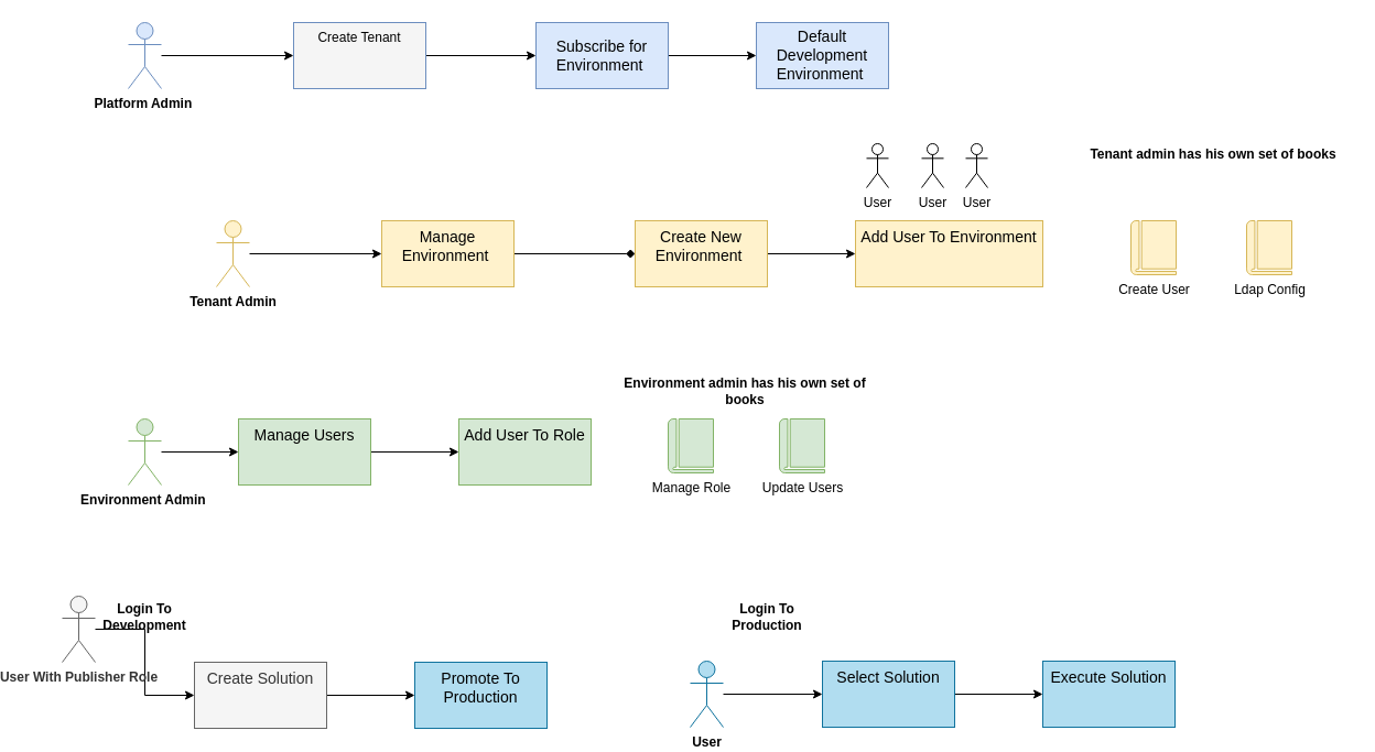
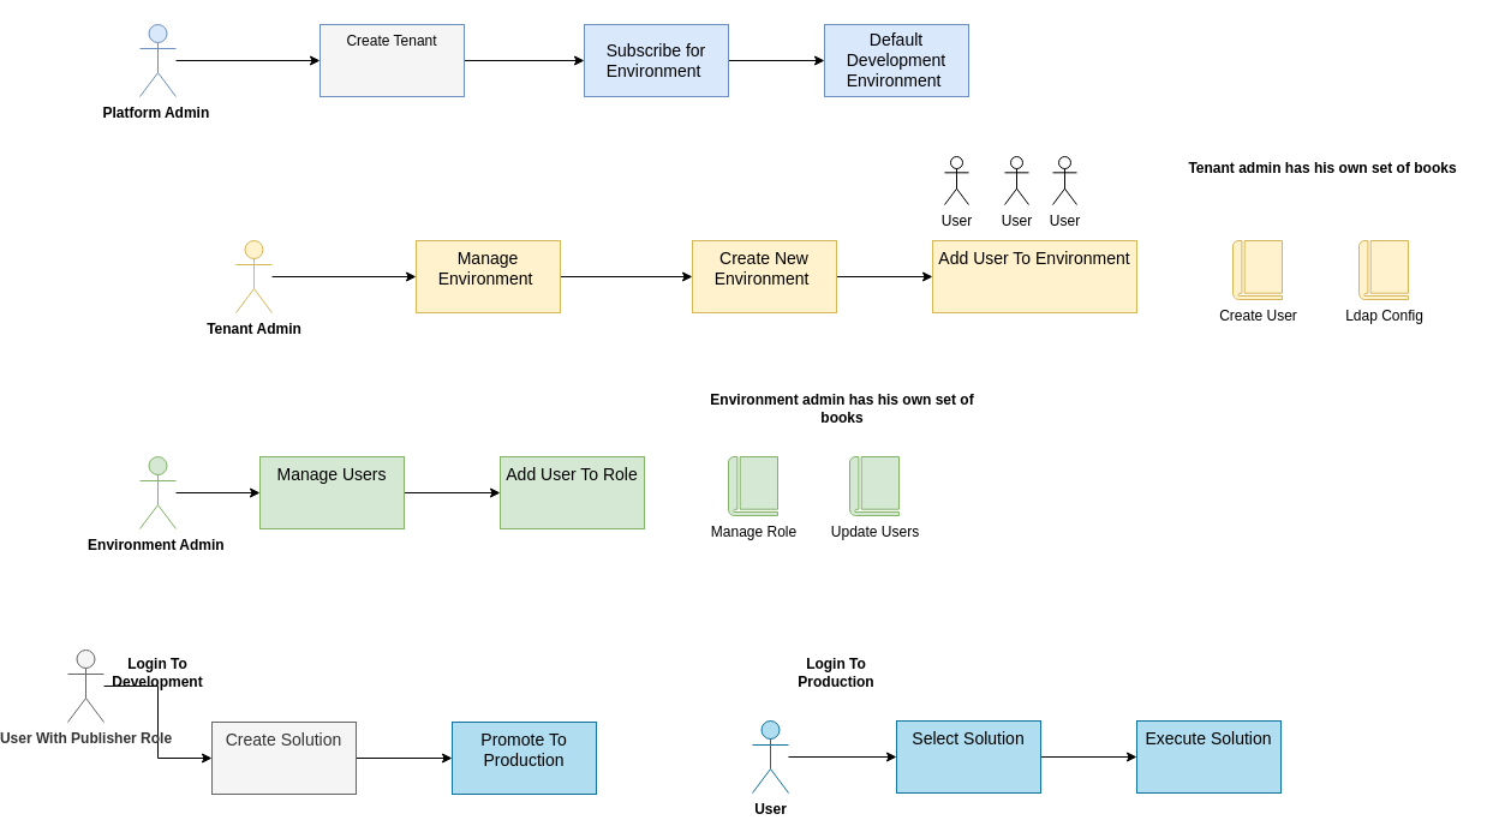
  <mxCell id="0" />
  <mxCell id="1" parent="0" />
  <mxCell id="2" value="" style="edgeStyle=orthogonalEdgeStyle;rounded=0;orthogonalLoop=1;jettySize=auto;html=1;" edge="1" parent="1" source="3" target="35"><mxGeometry relative="1" as="geometry" /></mxCell>
  <mxCell id="3" value="&lt;font style=&quot;font-size: 14px&quot;&gt;Subscribe for Environment&amp;nbsp;&lt;/font&gt;" style="rounded=0;whiteSpace=wrap;html=1;fillColor=#dae8fc;strokeColor=#6c8ebf;" vertex="1" parent="1"><mxGeometry x="450" y="20" width="120" height="60" as="geometry" /></mxCell>
  <mxCell id="4" value="" style="edgeStyle=orthogonalEdgeStyle;rounded=0;orthogonalLoop=1;jettySize=auto;html=1;" edge="1" parent="1" source="5" target="7"><mxGeometry relative="1" as="geometry" /></mxCell>
  <mxCell id="5" value="&lt;b&gt;Platform Admin&amp;nbsp;&lt;/b&gt;" style="shape=umlActor;verticalLabelPosition=bottom;verticalAlign=top;html=1;outlineConnect=0;fillColor=#dae8fc;strokeColor=#6c8ebf;" vertex="1" parent="1"><mxGeometry x="80" y="20" width="30" height="60" as="geometry" /></mxCell>
  <mxCell id="6" value="" style="edgeStyle=orthogonalEdgeStyle;rounded=0;orthogonalLoop=1;jettySize=auto;html=1;" edge="1" parent="1" source="7" target="3"><mxGeometry relative="1" as="geometry" /></mxCell>
  <mxCell id="7" value="Create Tenant" style="whiteSpace=wrap;html=1;verticalAlign=top;fillColor=#f5f5f5;strokeColor=#6c8ebf;" vertex="1" parent="1"><mxGeometry x="230" y="20" width="120" height="60" as="geometry" /></mxCell>
  <mxCell id="8" value="" style="edgeStyle=orthogonalEdgeStyle;rounded=0;orthogonalLoop=1;jettySize=auto;html=1;" edge="1" parent="1" source="9" target="11"><mxGeometry relative="1" as="geometry" /></mxCell>
  <mxCell id="9" value="&lt;b&gt;Tenant Admin&lt;/b&gt;" style="shape=umlActor;verticalLabelPosition=bottom;verticalAlign=top;html=1;outlineConnect=0;fillColor=#fff2cc;strokeColor=#d6b656;" vertex="1" parent="1"><mxGeometry x="160" y="200" width="30" height="60" as="geometry" /></mxCell>
- <mxCell id="10" value="" style="edgeStyle=orthogonalEdgeStyle;rounded=0;orthogonalLoop=1;jettySize=auto;html=1;endArrow=diamond;" edge="1" parent="1" source="11" target="13"><mxGeometry relative="1" as="geometry" /></mxCell>
+ <mxCell id="10" value="" style="edgeStyle=orthogonalEdgeStyle;rounded=0;orthogonalLoop=1;jettySize=auto;html=1;" edge="1" parent="1" source="11" target="13"><mxGeometry relative="1" as="geometry" /></mxCell>
  <mxCell id="11" value="&lt;font style=&quot;font-size: 14px&quot;&gt;Manage Environment&amp;nbsp;&lt;/font&gt;" style="whiteSpace=wrap;html=1;verticalAlign=top;fillColor=#fff2cc;strokeColor=#d6b656;" vertex="1" parent="1"><mxGeometry x="310" y="200" width="120" height="60" as="geometry" /></mxCell>
  <mxCell id="12" value="" style="edgeStyle=orthogonalEdgeStyle;rounded=0;orthogonalLoop=1;jettySize=auto;html=1;" edge="1" parent="1" source="13" target="14"><mxGeometry relative="1" as="geometry" /></mxCell>
  <mxCell id="13" value="&lt;font style=&quot;font-size: 14px&quot;&gt;Create New Environment&amp;nbsp;&lt;/font&gt;" style="whiteSpace=wrap;html=1;verticalAlign=top;fillColor=#fff2cc;strokeColor=#d6b656;" vertex="1" parent="1"><mxGeometry x="540" y="200" width="120" height="60" as="geometry" /></mxCell>
  <mxCell id="14" value="&lt;font style=&quot;font-size: 14px&quot;&gt;Add User To Environment&lt;/font&gt;" style="whiteSpace=wrap;html=1;verticalAlign=top;fillColor=#fff2cc;strokeColor=#d6b656;" vertex="1" parent="1"><mxGeometry x="740" y="200" width="170" height="60" as="geometry" /></mxCell>
  <mxCell id="15" value="User" style="shape=umlActor;verticalLabelPosition=bottom;verticalAlign=top;html=1;outlineConnect=0;" vertex="1" parent="1"><mxGeometry x="750" y="130" width="20" height="40" as="geometry" /></mxCell>
  <mxCell id="16" value="User" style="shape=umlActor;verticalLabelPosition=bottom;verticalAlign=top;html=1;outlineConnect=0;" vertex="1" parent="1"><mxGeometry x="800" y="130" width="20" height="40" as="geometry" /></mxCell>
  <mxCell id="17" value="User" style="shape=umlActor;verticalLabelPosition=bottom;verticalAlign=top;html=1;outlineConnect=0;" vertex="1" parent="1"><mxGeometry x="840" y="130" width="20" height="40" as="geometry" /></mxCell>
  <mxCell id="18" value="" style="edgeStyle=orthogonalEdgeStyle;rounded=0;orthogonalLoop=1;jettySize=auto;html=1;" edge="1" parent="1" source="19" target="21"><mxGeometry relative="1" as="geometry" /></mxCell>
  <mxCell id="19" value="&lt;b&gt;Environment Admin&amp;nbsp;&lt;/b&gt;" style="shape=umlActor;verticalLabelPosition=bottom;verticalAlign=top;html=1;outlineConnect=0;fillColor=#d5e8d4;strokeColor=#82b366;" vertex="1" parent="1"><mxGeometry x="80" y="380" width="30" height="60" as="geometry" /></mxCell>
  <mxCell id="20" value="" style="edgeStyle=orthogonalEdgeStyle;rounded=0;orthogonalLoop=1;jettySize=auto;html=1;" edge="1" parent="1" source="21" target="22"><mxGeometry relative="1" as="geometry" /></mxCell>
  <mxCell id="21" value="&lt;font style=&quot;font-size: 14px&quot;&gt;Manage Users&lt;/font&gt;" style="whiteSpace=wrap;html=1;verticalAlign=top;strokeColor=#82b366;fillColor=#d5e8d4;" vertex="1" parent="1"><mxGeometry x="180" y="380" width="120" height="60" as="geometry" /></mxCell>
  <mxCell id="22" value="&lt;font style=&quot;font-size: 14px&quot;&gt;Add User To Role&lt;/font&gt;" style="whiteSpace=wrap;html=1;verticalAlign=top;strokeColor=#82b366;fillColor=#d5e8d4;" vertex="1" parent="1"><mxGeometry x="380" y="380" width="120" height="60" as="geometry" /></mxCell>
  <mxCell id="23" value="" style="edgeStyle=orthogonalEdgeStyle;rounded=0;orthogonalLoop=1;jettySize=auto;html=1;" edge="1" parent="1" source="24" target="26"><mxGeometry relative="1" as="geometry" /></mxCell>
  <mxCell id="24" value="&lt;b&gt;User With Publisher Role&lt;/b&gt;" style="shape=umlActor;verticalLabelPosition=bottom;verticalAlign=top;html=1;outlineConnect=0;fillColor=#f5f5f5;strokeColor=#666666;fontColor=#333333;" vertex="1" parent="1"><mxGeometry x="20" y="541" width="30" height="60" as="geometry" /></mxCell>
  <mxCell id="25" value="" style="edgeStyle=orthogonalEdgeStyle;rounded=0;orthogonalLoop=1;jettySize=auto;html=1;" edge="1" parent="1" source="26" target="28"><mxGeometry relative="1" as="geometry" /></mxCell>
  <mxCell id="26" value="&lt;font style=&quot;font-size: 14px&quot;&gt;Create Solution&lt;/font&gt;" style="whiteSpace=wrap;html=1;fontColor=#333333;verticalAlign=top;strokeColor=#666666;fillColor=#f5f5f5;" vertex="1" parent="1"><mxGeometry x="140" y="601" width="120" height="60" as="geometry" /></mxCell>
  <mxCell id="27" value="&lt;b&gt;Login To Development&lt;/b&gt;" style="text;html=1;strokeColor=none;fillColor=none;align=center;verticalAlign=middle;whiteSpace=wrap;rounded=0;" vertex="1" parent="1"><mxGeometry x="75" y="550" width="40" height="20" as="geometry" /></mxCell>
  <mxCell id="28" value="&lt;font style=&quot;font-size: 14px&quot;&gt;Promote To Production&lt;/font&gt;" style="whiteSpace=wrap;html=1;verticalAlign=top;fillColor=#b1ddf0;strokeColor=#10739e;" vertex="1" parent="1"><mxGeometry x="340" y="601" width="120" height="60" as="geometry" /></mxCell>
  <mxCell id="29" value="" style="edgeStyle=orthogonalEdgeStyle;rounded=0;orthogonalLoop=1;jettySize=auto;html=1;" edge="1" parent="1" source="30" target="32"><mxGeometry relative="1" as="geometry" /></mxCell>
  <mxCell id="30" value="&lt;b&gt;User&lt;/b&gt;" style="shape=umlActor;verticalLabelPosition=bottom;verticalAlign=top;html=1;outlineConnect=0;fillColor=#b1ddf0;strokeColor=#10739e;" vertex="1" parent="1"><mxGeometry x="590" y="600" width="30" height="60" as="geometry" /></mxCell>
  <mxCell id="31" value="" style="edgeStyle=orthogonalEdgeStyle;rounded=0;orthogonalLoop=1;jettySize=auto;html=1;" edge="1" parent="1" source="32" target="33"><mxGeometry relative="1" as="geometry" /></mxCell>
  <mxCell id="32" value="&lt;font style=&quot;font-size: 14px&quot;&gt;Select Solution&lt;/font&gt;" style="whiteSpace=wrap;html=1;verticalAlign=top;strokeColor=#10739e;fillColor=#b1ddf0;" vertex="1" parent="1"><mxGeometry x="710" y="600" width="120" height="60" as="geometry" /></mxCell>
  <mxCell id="33" value="&lt;font style=&quot;font-size: 14px&quot;&gt;Execute Solution&lt;/font&gt;" style="whiteSpace=wrap;html=1;verticalAlign=top;strokeColor=#10739e;fillColor=#b1ddf0;" vertex="1" parent="1"><mxGeometry x="910" y="600" width="120" height="60" as="geometry" /></mxCell>
  <mxCell id="34" value="&lt;b&gt;Login To Production&lt;/b&gt;" style="text;html=1;strokeColor=none;fillColor=none;align=center;verticalAlign=middle;whiteSpace=wrap;rounded=0;" vertex="1" parent="1"><mxGeometry x="640" y="550" width="40" height="20" as="geometry" /></mxCell>
  <mxCell id="35" value="&lt;font style=&quot;font-size: 14px&quot;&gt;&lt;span&gt;Default Development&lt;/span&gt;&lt;br&gt;&lt;span&gt;Environment&amp;nbsp;&lt;/span&gt;&lt;/font&gt;" style="whiteSpace=wrap;html=1;rounded=0;strokeColor=#6c8ebf;fillColor=#dae8fc;" vertex="1" parent="1"><mxGeometry x="650" y="20" width="120" height="60" as="geometry" /></mxCell>
  <mxCell id="36" value="Manage Role" style="pointerEvents=1;shadow=0;dashed=0;html=1;strokeColor=#82b366;fillColor=#d5e8d4;labelPosition=center;verticalLabelPosition=bottom;verticalAlign=top;outlineConnect=0;align=center;shape=mxgraph.office.concepts.book_journal;" vertex="1" parent="1"><mxGeometry x="570" y="380" width="41" height="49" as="geometry" /></mxCell>
  <mxCell id="37" value="Update Users" style="pointerEvents=1;shadow=0;dashed=0;html=1;strokeColor=#82b366;fillColor=#d5e8d4;labelPosition=center;verticalLabelPosition=bottom;verticalAlign=top;outlineConnect=0;align=center;shape=mxgraph.office.concepts.book_journal;" vertex="1" parent="1"><mxGeometry x="671" y="380" width="41" height="49" as="geometry" /></mxCell>
  <mxCell id="38" value="Create User" style="pointerEvents=1;shadow=0;dashed=0;html=1;strokeColor=#d6b656;fillColor=#fff2cc;labelPosition=center;verticalLabelPosition=bottom;verticalAlign=top;outlineConnect=0;align=center;shape=mxgraph.office.concepts.book_journal;" vertex="1" parent="1"><mxGeometry x="990" y="200" width="41" height="49" as="geometry" /></mxCell>
  <mxCell id="39" value="Ldap Config" style="pointerEvents=1;shadow=0;dashed=0;html=1;strokeColor=#d6b656;fillColor=#fff2cc;labelPosition=center;verticalLabelPosition=bottom;verticalAlign=top;outlineConnect=0;align=center;shape=mxgraph.office.concepts.book_journal;" vertex="1" parent="1"><mxGeometry x="1095" y="200" width="41" height="49" as="geometry" /></mxCell>
  <mxCell id="40" value="&lt;b&gt;Tenant admin has his own set of books&lt;/b&gt;" style="text;html=1;strokeColor=none;fillColor=none;align=center;verticalAlign=middle;whiteSpace=wrap;rounded=0;" vertex="1" parent="1"><mxGeometry x="940" y="130" width="250" height="20" as="geometry" /></mxCell>
- <mxCell id="41" value="&lt;b&gt;Environment admin has his own set of books&lt;/b&gt;" style="text;html=1;strokeColor=none;fillColor=none;align=center;verticalAlign=middle;whiteSpace=wrap;rounded=0;" vertex="1" parent="1"><mxGeometry x="515" y="345" width="250" height="20" as="geometry" /></mxCell>
+ <mxCell id="41" value="&lt;b&gt;Environment admin has his own set of books&lt;/b&gt;" style="text;html=1;strokeColor=none;fillColor=none;align=center;verticalAlign=middle;whiteSpace=wrap;rounded=0;" vertex="1" parent="1"><mxGeometry x="540" y="330" width="250" height="20" as="geometry" /></mxCell>
